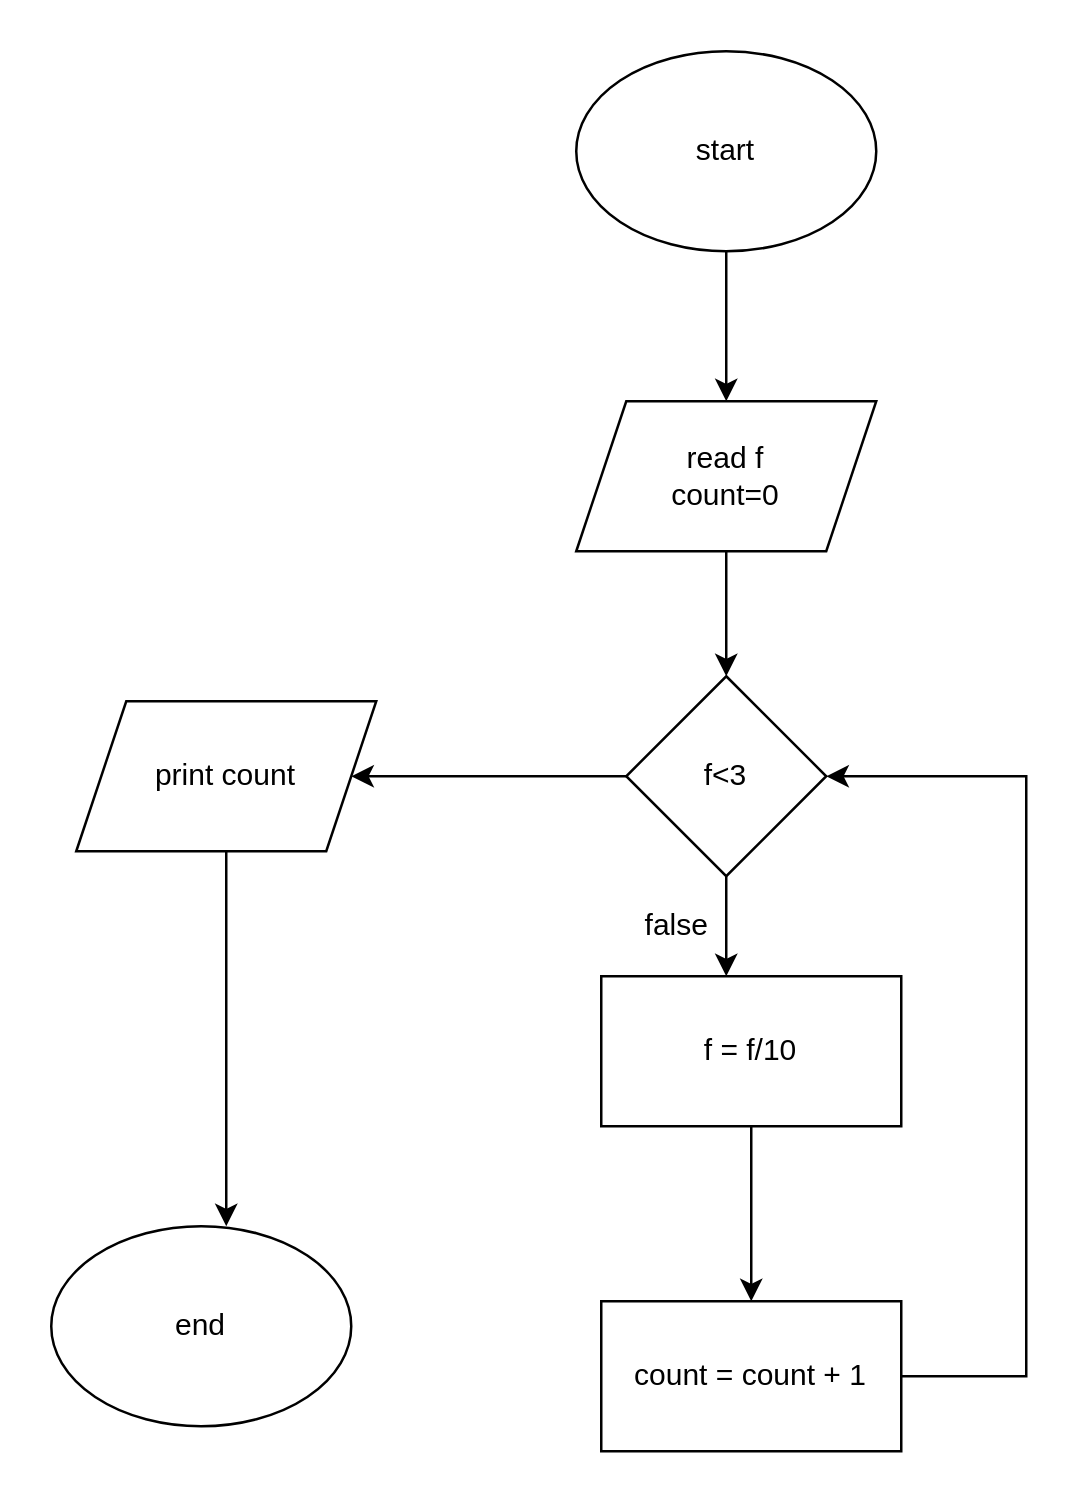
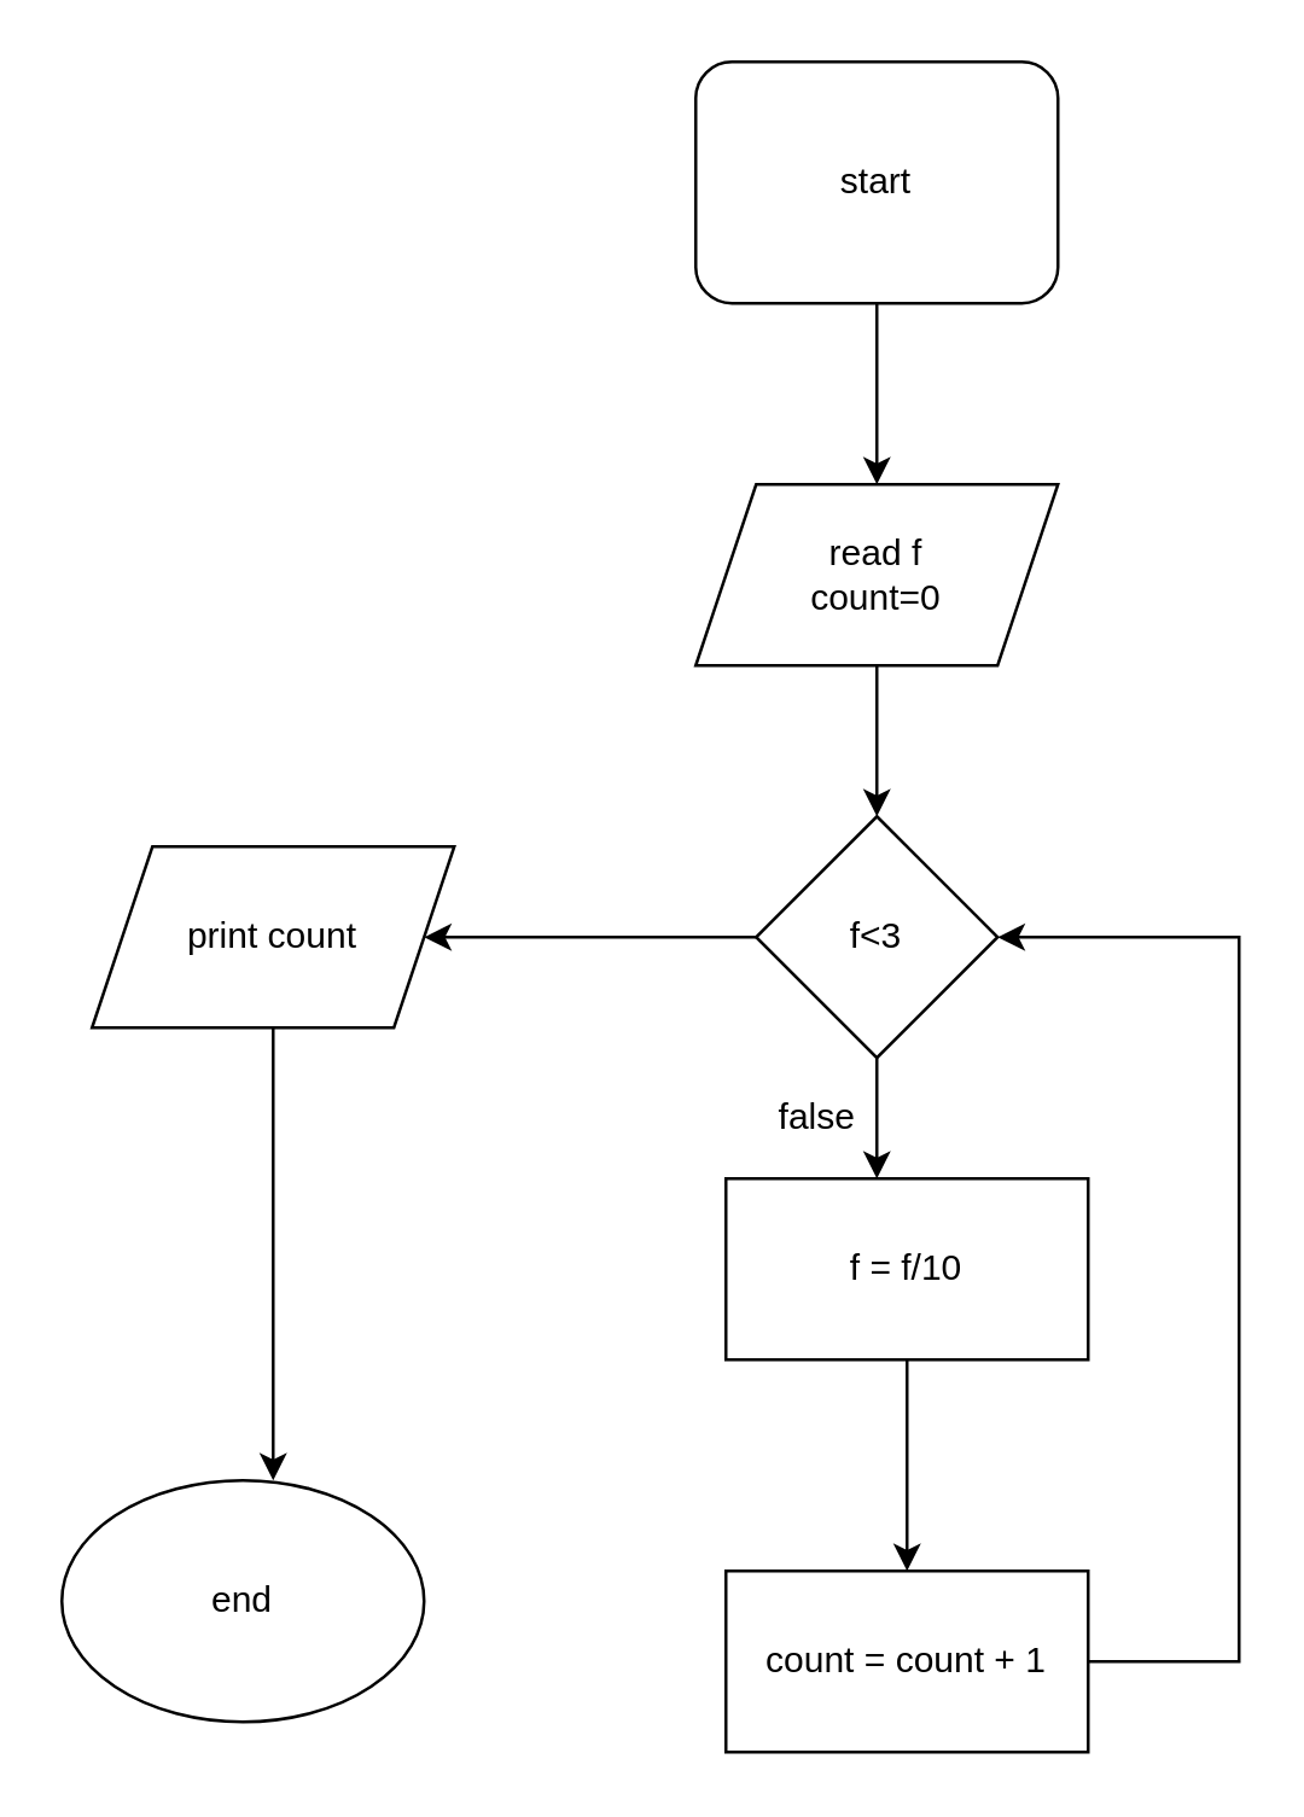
  <mxCell id="0" />
  <mxCell id="1" parent="0" />
  <mxCell id="2" style="edgeStyle=orthogonalEdgeStyle;rounded=0;orthogonalLoop=1;jettySize=auto;html=1;entryX=0.5;entryY=0;entryDx=0;entryDy=0;" edge="1" parent="1" source="3" target="5"><mxGeometry relative="1" as="geometry" /></mxCell>
- <mxCell id="3" value="start" style="ellipse;whiteSpace=wrap;html=1;" vertex="1" parent="1"><mxGeometry x="230" y="20" width="120" height="80" as="geometry" /></mxCell>
+ <mxCell id="3" value="start" style="whiteSpace=wrap;html=1;rounded=1;" vertex="1" parent="1"><mxGeometry x="230" y="20" width="120" height="80" as="geometry" /></mxCell>
  <mxCell id="4" value="" style="edgeStyle=orthogonalEdgeStyle;rounded=0;orthogonalLoop=1;jettySize=auto;html=1;" edge="1" parent="1" source="5" target="8"><mxGeometry relative="1" as="geometry" /></mxCell>
  <mxCell id="5" value="read f&lt;br&gt;count=0" style="shape=parallelogram;perimeter=parallelogramPerimeter;whiteSpace=wrap;html=1;fixedSize=1;" vertex="1" parent="1"><mxGeometry x="230" y="160" width="120" height="60" as="geometry" /></mxCell>
  <mxCell id="6" style="edgeStyle=orthogonalEdgeStyle;rounded=0;orthogonalLoop=1;jettySize=auto;html=1;exitX=0.5;exitY=1;exitDx=0;exitDy=0;" edge="1" parent="1" source="8"><mxGeometry relative="1" as="geometry"><mxPoint x="290" y="390" as="targetPoint" /><Array as="points"><mxPoint x="290" y="390" /><mxPoint x="290" y="390" /></Array></mxGeometry></mxCell>
  <mxCell id="7" style="edgeStyle=orthogonalEdgeStyle;rounded=0;orthogonalLoop=1;jettySize=auto;html=1;exitX=0;exitY=0.5;exitDx=0;exitDy=0;entryX=1;entryY=0.5;entryDx=0;entryDy=0;" edge="1" parent="1" source="8" target="15"><mxGeometry relative="1" as="geometry" /></mxCell>
  <mxCell id="8" value="f&amp;lt;3" style="rhombus;whiteSpace=wrap;html=1;" vertex="1" parent="1"><mxGeometry x="250" y="270" width="80" height="80" as="geometry" /></mxCell>
  <mxCell id="9" style="edgeStyle=orthogonalEdgeStyle;rounded=0;orthogonalLoop=1;jettySize=auto;html=1;entryX=0.5;entryY=0;entryDx=0;entryDy=0;" edge="1" parent="1" source="10" target="13"><mxGeometry relative="1" as="geometry" /></mxCell>
  <mxCell id="10" value="f = f/10" style="rounded=0;whiteSpace=wrap;html=1;" vertex="1" parent="1"><mxGeometry x="240" y="390" width="120" height="60" as="geometry" /></mxCell>
  <mxCell id="11" value="false" style="text;html=1;align=center;verticalAlign=middle;resizable=0;points=[];autosize=1;strokeColor=none;" vertex="1" parent="1"><mxGeometry x="250" y="360" width="40" height="20" as="geometry" /></mxCell>
  <mxCell id="12" style="edgeStyle=orthogonalEdgeStyle;rounded=0;orthogonalLoop=1;jettySize=auto;html=1;exitX=1;exitY=0.5;exitDx=0;exitDy=0;" edge="1" parent="1" source="13"><mxGeometry relative="1" as="geometry"><mxPoint x="330" y="310" as="targetPoint" /><Array as="points"><mxPoint x="410" y="550" /></Array></mxGeometry></mxCell>
  <mxCell id="13" value="count = count + 1" style="rounded=0;whiteSpace=wrap;html=1;" vertex="1" parent="1"><mxGeometry x="240" y="520" width="120" height="60" as="geometry" /></mxCell>
  <mxCell id="14" style="edgeStyle=orthogonalEdgeStyle;rounded=0;orthogonalLoop=1;jettySize=auto;html=1;" edge="1" parent="1" source="15"><mxGeometry relative="1" as="geometry"><mxPoint x="90" y="490" as="targetPoint" /></mxGeometry></mxCell>
  <mxCell id="15" value="print count" style="shape=parallelogram;perimeter=parallelogramPerimeter;whiteSpace=wrap;html=1;fixedSize=1;" vertex="1" parent="1"><mxGeometry x="30" y="280" width="120" height="60" as="geometry" /></mxCell>
  <mxCell id="16" value="end" style="ellipse;whiteSpace=wrap;html=1;" vertex="1" parent="1"><mxGeometry x="20" y="490" width="120" height="80" as="geometry" /></mxCell>
